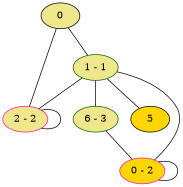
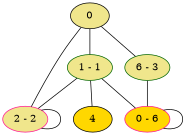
  graph {
    fontname="DejaVu Serif"
    node [color=darkgreen fillcolor=khaki fontname="DejaVu Serif" style=filled]
    edge [fontname="DejaVu Serif"]
    n1 [label="1 - 1"]
    n2 [color=deeppink label="2 - 2"]
    n3 [label="6 - 3"]
-   4 [color=black fillcolor=gold label=5]
-   n5 [color=deeppink fillcolor=gold label="0 - 2"]
+   4 [color=black fillcolor=gold]
+   n5 [color=deeppink fillcolor=gold label="0 - 6"]
    0 [color=black]
    n1 -- n2
-   n1 -- n3
+   0 -- n3
    n1 -- 4
    n1 -- n5
    n2 -- n2
    n3 -- n5
    n5 -- n5
    0 -- n1
    0 -- n2
  }
